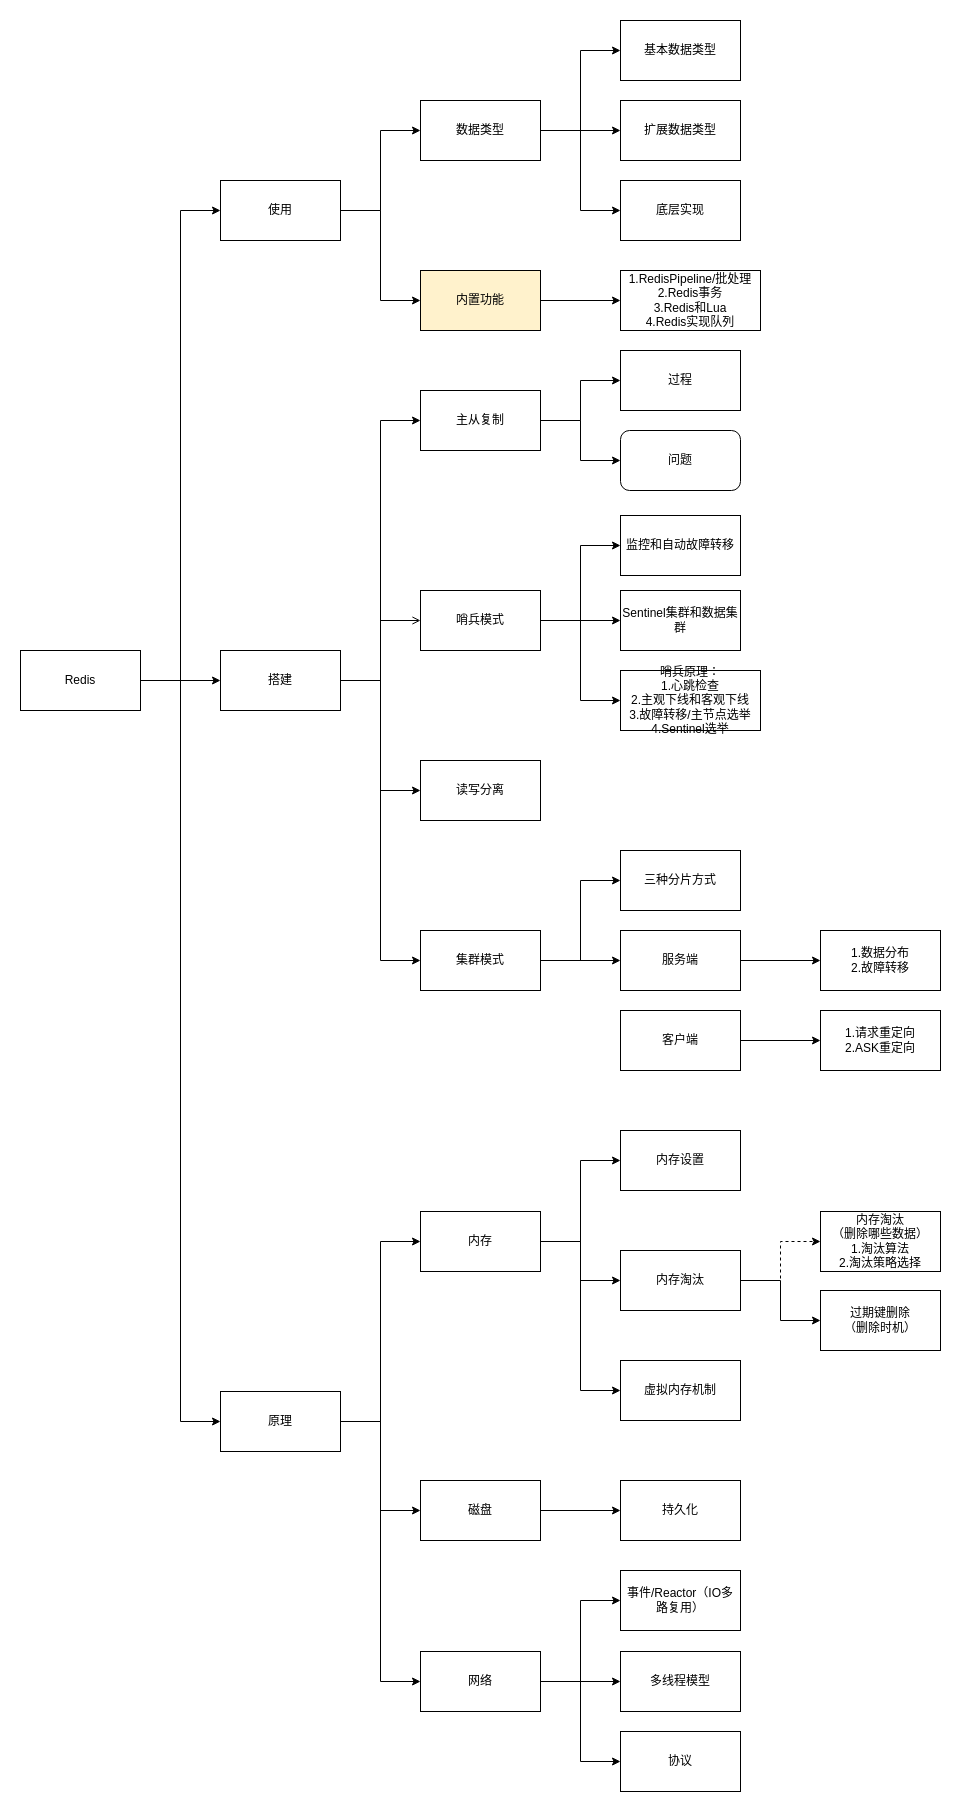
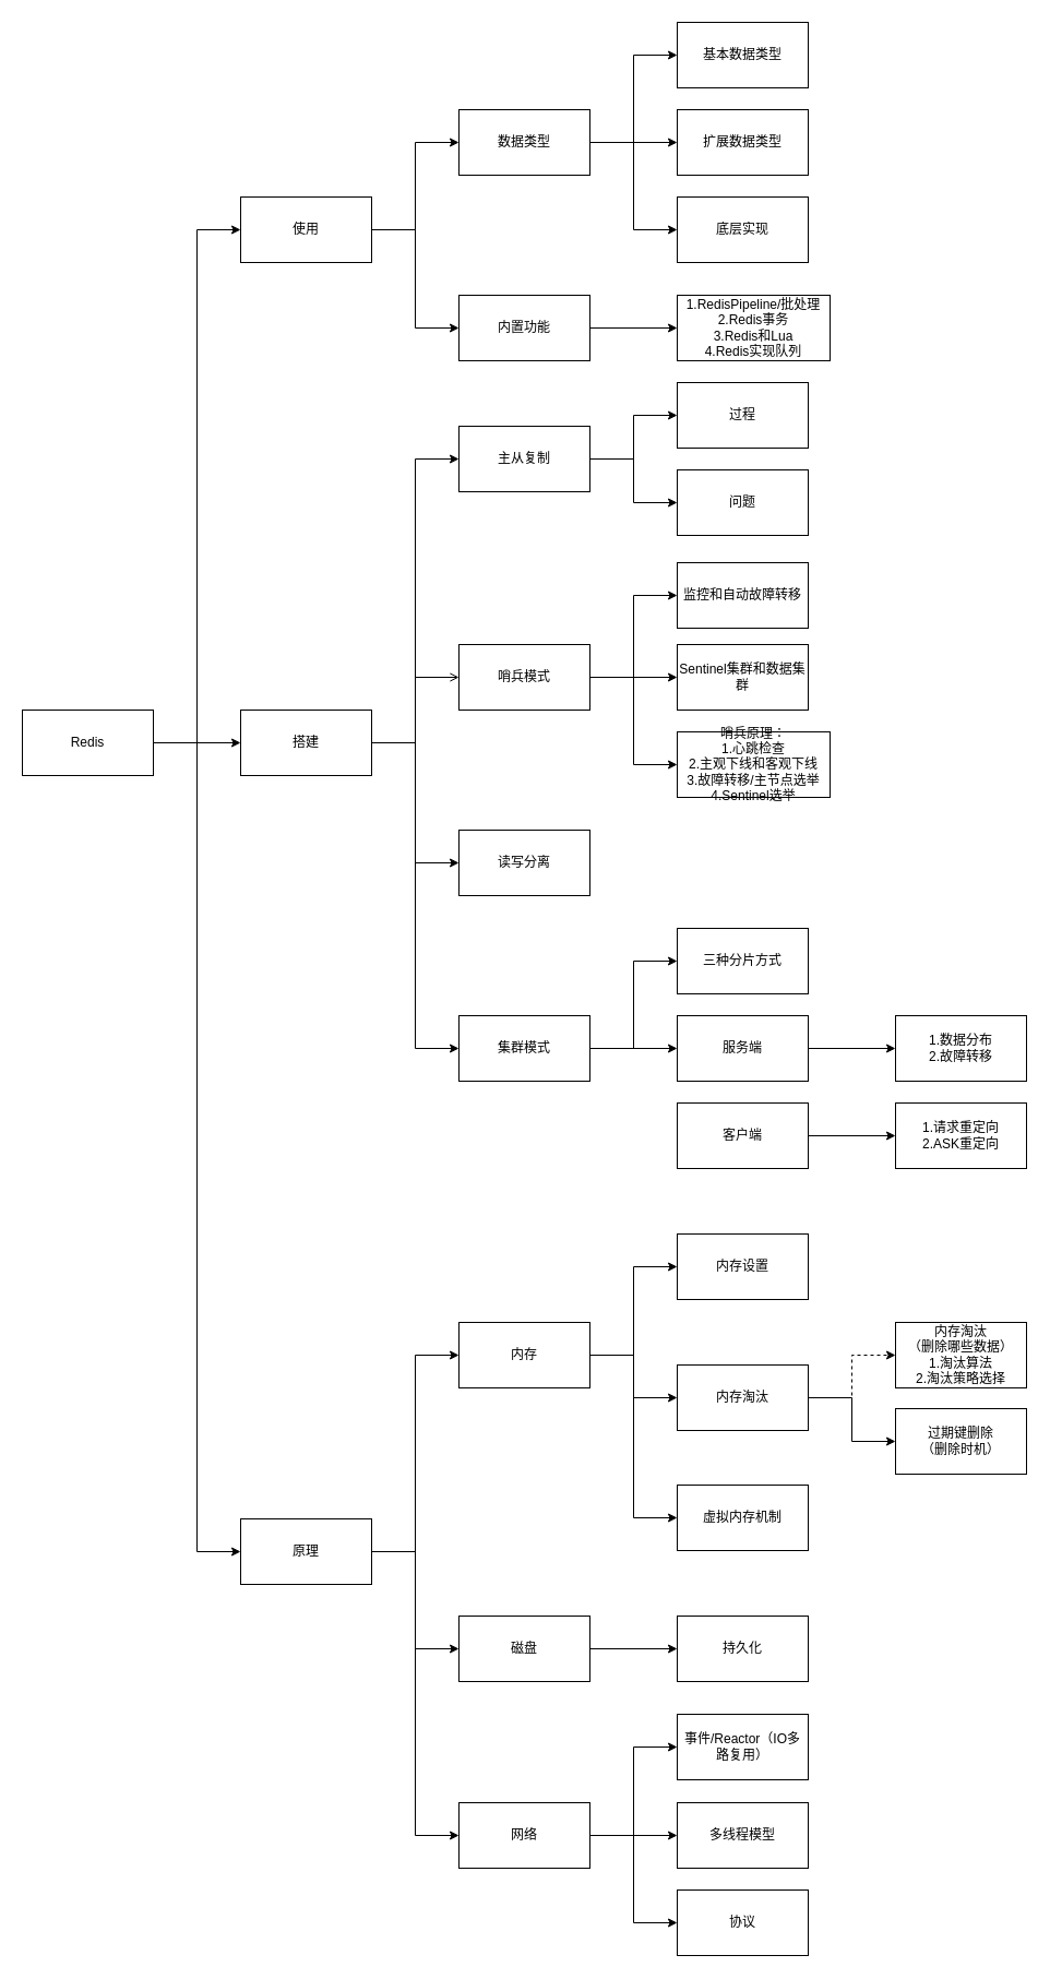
  <mxCell id="0" />
  <mxCell id="1" parent="0" />
  <mxCell id="2" style="edgeStyle=orthogonalEdgeStyle;rounded=0;orthogonalLoop=1;jettySize=auto;html=1;entryX=0;entryY=0.5;entryDx=0;entryDy=0;" parent="1" source="5" target="70" edge="1"><mxGeometry relative="1" as="geometry" /></mxCell>
  <mxCell id="3" style="edgeStyle=orthogonalEdgeStyle;rounded=0;orthogonalLoop=1;jettySize=auto;html=1;entryX=0;entryY=0.5;entryDx=0;entryDy=0;" parent="1" source="5" target="18" edge="1"><mxGeometry relative="1" as="geometry" /></mxCell>
  <mxCell id="4" style="edgeStyle=orthogonalEdgeStyle;rounded=0;orthogonalLoop=1;jettySize=auto;html=1;entryX=0;entryY=0.5;entryDx=0;entryDy=0;" parent="1" source="5" target="13" edge="1"><mxGeometry relative="1" as="geometry" /></mxCell>
  <mxCell id="5" value="Redis" style="rounded=0;whiteSpace=wrap;html=1;" parent="1" vertex="1"><mxGeometry x="20" y="650" width="120" height="60" as="geometry" /></mxCell>
  <mxCell id="6" value="" style="edgeStyle=orthogonalEdgeStyle;rounded=0;orthogonalLoop=1;jettySize=auto;html=1;entryX=0;entryY=0.5;entryDx=0;entryDy=0;" parent="1" source="9" target="21" edge="1"><mxGeometry relative="1" as="geometry" /></mxCell>
  <mxCell id="7" style="edgeStyle=orthogonalEdgeStyle;rounded=0;orthogonalLoop=1;jettySize=auto;html=1;" parent="1" source="9" target="22" edge="1"><mxGeometry relative="1" as="geometry" /></mxCell>
  <mxCell id="8" style="edgeStyle=orthogonalEdgeStyle;rounded=0;orthogonalLoop=1;jettySize=auto;html=1;entryX=0;entryY=0.5;entryDx=0;entryDy=0;" parent="1" source="9" target="23" edge="1"><mxGeometry relative="1" as="geometry" /></mxCell>
  <mxCell id="9" value="数据类型" style="rounded=0;whiteSpace=wrap;html=1;" parent="1" vertex="1"><mxGeometry x="420" y="100" width="120" height="60" as="geometry" /></mxCell>
  <mxCell id="10" value="" style="edgeStyle=orthogonalEdgeStyle;rounded=0;orthogonalLoop=1;jettySize=auto;html=1;entryX=0;entryY=0.5;entryDx=0;entryDy=0;" parent="1" source="13" target="49" edge="1"><mxGeometry relative="1" as="geometry" /></mxCell>
  <mxCell id="11" style="edgeStyle=orthogonalEdgeStyle;rounded=0;orthogonalLoop=1;jettySize=auto;html=1;entryX=0;entryY=0.5;entryDx=0;entryDy=0;" parent="1" source="13" target="57" edge="1"><mxGeometry relative="1" as="geometry" /></mxCell>
  <mxCell id="12" style="edgeStyle=orthogonalEdgeStyle;rounded=0;orthogonalLoop=1;jettySize=auto;html=1;entryX=0;entryY=0.5;entryDx=0;entryDy=0;" parent="1" source="13" target="53" edge="1"><mxGeometry relative="1" as="geometry" /></mxCell>
  <mxCell id="13" value="原理" style="rounded=0;whiteSpace=wrap;html=1;" parent="1" vertex="1"><mxGeometry x="220" y="1391" width="120" height="60" as="geometry" /></mxCell>
  <mxCell id="14" style="edgeStyle=orthogonalEdgeStyle;rounded=0;orthogonalLoop=1;jettySize=auto;html=1;entryX=0;entryY=0.5;entryDx=0;entryDy=0;" parent="1" source="18" target="35" edge="1"><mxGeometry relative="1" as="geometry" /></mxCell>
  <mxCell id="15" style="edgeStyle=orthogonalEdgeStyle;rounded=0;orthogonalLoop=1;jettySize=auto;html=1;entryX=0;entryY=0.5;entryDx=0;entryDy=0;endArrow=open;" parent="1" source="18" target="32" edge="1"><mxGeometry relative="1" as="geometry" /></mxCell>
  <mxCell id="16" style="edgeStyle=orthogonalEdgeStyle;rounded=0;orthogonalLoop=1;jettySize=auto;html=1;entryX=0;entryY=0.5;entryDx=0;entryDy=0;" parent="1" source="18" target="28" edge="1"><mxGeometry relative="1" as="geometry" /></mxCell>
  <mxCell id="17" style="edgeStyle=orthogonalEdgeStyle;rounded=0;orthogonalLoop=1;jettySize=auto;html=1;entryX=0;entryY=0.5;entryDx=0;entryDy=0;" parent="1" source="18" target="27" edge="1"><mxGeometry relative="1" as="geometry" /></mxCell>
  <mxCell id="18" value="搭建" style="rounded=0;whiteSpace=wrap;html=1;" parent="1" vertex="1"><mxGeometry x="220" y="650" width="120" height="60" as="geometry" /></mxCell>
  <mxCell id="19" value="" style="edgeStyle=orthogonalEdgeStyle;rounded=0;orthogonalLoop=1;jettySize=auto;html=1;" parent="1" source="20" target="24" edge="1"><mxGeometry relative="1" as="geometry" /></mxCell>
- <mxCell id="20" value="内置功能" style="rounded=0;whiteSpace=wrap;html=1;fillColor=#fff2cc;" parent="1" vertex="1"><mxGeometry x="420" y="270" width="120" height="60" as="geometry" /></mxCell>
+ <mxCell id="20" value="内置功能" style="rounded=0;whiteSpace=wrap;html=1;" parent="1" vertex="1"><mxGeometry x="420" y="270" width="120" height="60" as="geometry" /></mxCell>
  <mxCell id="21" value="基本数据类型" style="rounded=0;whiteSpace=wrap;html=1;" parent="1" vertex="1"><mxGeometry x="620" y="20" width="120" height="60" as="geometry" /></mxCell>
  <mxCell id="22" value="扩展数据类型" style="rounded=0;whiteSpace=wrap;html=1;" parent="1" vertex="1"><mxGeometry x="620" y="100" width="120" height="60" as="geometry" /></mxCell>
  <mxCell id="23" value="底层实现" style="rounded=0;whiteSpace=wrap;html=1;" parent="1" vertex="1"><mxGeometry x="620" y="180" width="120" height="60" as="geometry" /></mxCell>
  <mxCell id="24" value="&lt;div&gt;1.RedisPipeline/批处理&lt;/div&gt;&lt;div&gt;2.Redis事务&lt;/div&gt;&lt;div&gt;3.Redis和Lua&lt;/div&gt;&lt;div&gt;4.Redis实现队列&lt;/div&gt;" style="rounded=0;whiteSpace=wrap;html=1;" parent="1" vertex="1"><mxGeometry x="620" y="270" width="140" height="60" as="geometry" /></mxCell>
  <mxCell id="25" value="" style="edgeStyle=orthogonalEdgeStyle;rounded=0;orthogonalLoop=1;jettySize=auto;html=1;entryX=0;entryY=0.5;entryDx=0;entryDy=0;" parent="1" source="27" target="41" edge="1"><mxGeometry relative="1" as="geometry" /></mxCell>
  <mxCell id="26" style="edgeStyle=orthogonalEdgeStyle;rounded=0;orthogonalLoop=1;jettySize=auto;html=1;" parent="1" source="27" target="43" edge="1"><mxGeometry relative="1" as="geometry" /></mxCell>
  <mxCell id="27" value="集群模式" style="rounded=0;whiteSpace=wrap;html=1;" parent="1" vertex="1"><mxGeometry x="420" y="930" width="120" height="60" as="geometry" /></mxCell>
  <mxCell id="28" value="读写分离" style="rounded=0;whiteSpace=wrap;html=1;" parent="1" vertex="1"><mxGeometry x="420" y="760" width="120" height="60" as="geometry" /></mxCell>
  <mxCell id="29" value="" style="edgeStyle=orthogonalEdgeStyle;rounded=0;orthogonalLoop=1;jettySize=auto;html=1;entryX=0;entryY=0.5;entryDx=0;entryDy=0;" parent="1" source="32" target="38" edge="1"><mxGeometry relative="1" as="geometry" /></mxCell>
  <mxCell id="30" style="edgeStyle=orthogonalEdgeStyle;rounded=0;orthogonalLoop=1;jettySize=auto;html=1;" parent="1" source="32" target="40" edge="1"><mxGeometry relative="1" as="geometry" /></mxCell>
  <mxCell id="31" style="edgeStyle=orthogonalEdgeStyle;rounded=0;orthogonalLoop=1;jettySize=auto;html=1;entryX=0;entryY=0.5;entryDx=0;entryDy=0;" parent="1" source="32" target="39" edge="1"><mxGeometry relative="1" as="geometry" /></mxCell>
  <mxCell id="32" value="哨兵模式" style="rounded=0;whiteSpace=wrap;html=1;" parent="1" vertex="1"><mxGeometry x="420" y="590" width="120" height="60" as="geometry" /></mxCell>
  <mxCell id="33" value="" style="edgeStyle=orthogonalEdgeStyle;rounded=0;orthogonalLoop=1;jettySize=auto;html=1;" parent="1" source="35" target="36" edge="1"><mxGeometry relative="1" as="geometry" /></mxCell>
  <mxCell id="34" style="edgeStyle=orthogonalEdgeStyle;rounded=0;orthogonalLoop=1;jettySize=auto;html=1;entryX=0;entryY=0.5;entryDx=0;entryDy=0;" parent="1" source="35" target="37" edge="1"><mxGeometry relative="1" as="geometry" /></mxCell>
  <mxCell id="35" value="主从复制" style="rounded=0;whiteSpace=wrap;html=1;" parent="1" vertex="1"><mxGeometry x="420" y="390" width="120" height="60" as="geometry" /></mxCell>
  <mxCell id="36" value="过程" style="rounded=0;whiteSpace=wrap;html=1;" parent="1" vertex="1"><mxGeometry x="620" y="350" width="120" height="60" as="geometry" /></mxCell>
- <mxCell id="37" value="问题" style="whiteSpace=wrap;html=1;rounded=1;" parent="1" vertex="1"><mxGeometry x="620" y="430" width="120" height="60" as="geometry" /></mxCell>
+ <mxCell id="37" value="问题" style="rounded=0;whiteSpace=wrap;html=1;" parent="1" vertex="1"><mxGeometry x="620" y="430" width="120" height="60" as="geometry" /></mxCell>
  <mxCell id="38" value="监控和自动故障转移" style="rounded=0;whiteSpace=wrap;html=1;" parent="1" vertex="1"><mxGeometry x="620" y="515" width="120" height="60" as="geometry" /></mxCell>
  <mxCell id="39" value="&lt;div&gt;哨兵原理：&lt;/div&gt;&lt;div&gt;1.心跳检查&lt;/div&gt;&lt;div&gt;2.主观下线和客观下线&lt;/div&gt;&lt;div&gt;3.故障转移/主节点选举&lt;/div&gt;&lt;div&gt;4.Sentinel选举&lt;/div&gt;" style="rounded=0;whiteSpace=wrap;html=1;" parent="1" vertex="1"><mxGeometry x="620" y="670" width="140" height="60" as="geometry" /></mxCell>
  <mxCell id="40" value="Sentinel集群和数据集群" style="rounded=0;whiteSpace=wrap;html=1;" parent="1" vertex="1"><mxGeometry x="620" y="590" width="120" height="60" as="geometry" /></mxCell>
  <mxCell id="41" value="三种分片方式" style="rounded=0;whiteSpace=wrap;html=1;" parent="1" vertex="1"><mxGeometry x="620" y="850" width="120" height="60" as="geometry" /></mxCell>
  <mxCell id="42" value="" style="edgeStyle=orthogonalEdgeStyle;rounded=0;orthogonalLoop=1;jettySize=auto;html=1;" parent="1" source="43" target="46" edge="1"><mxGeometry relative="1" as="geometry" /></mxCell>
  <mxCell id="43" value="服务端" style="rounded=0;whiteSpace=wrap;html=1;" parent="1" vertex="1"><mxGeometry x="620" y="930" width="120" height="60" as="geometry" /></mxCell>
  <mxCell id="44" value="" style="edgeStyle=orthogonalEdgeStyle;rounded=0;orthogonalLoop=1;jettySize=auto;html=1;" parent="1" source="45" target="47" edge="1"><mxGeometry relative="1" as="geometry" /></mxCell>
  <mxCell id="45" value="客户端" style="rounded=0;whiteSpace=wrap;html=1;" parent="1" vertex="1"><mxGeometry x="620" y="1010" width="120" height="60" as="geometry" /></mxCell>
  <mxCell id="46" value="&lt;div&gt;1.数据分布&lt;/div&gt;&lt;div&gt;2.故障转移&lt;/div&gt;" style="rounded=0;whiteSpace=wrap;html=1;" parent="1" vertex="1"><mxGeometry x="820" y="930" width="120" height="60" as="geometry" /></mxCell>
  <mxCell id="47" value="&lt;div&gt;1.请求重定向&lt;/div&gt;&lt;div&gt;2.ASK重定向&lt;/div&gt;" style="rounded=0;whiteSpace=wrap;html=1;" parent="1" vertex="1"><mxGeometry x="820" y="1010" width="120" height="60" as="geometry" /></mxCell>
  <mxCell id="48" value="" style="edgeStyle=orthogonalEdgeStyle;rounded=0;orthogonalLoop=1;jettySize=auto;html=1;" parent="1" source="49" target="66" edge="1"><mxGeometry relative="1" as="geometry" /></mxCell>
  <mxCell id="49" value="磁盘" style="rounded=0;whiteSpace=wrap;html=1;" parent="1" vertex="1"><mxGeometry x="420" y="1480" width="120" height="60" as="geometry" /></mxCell>
  <mxCell id="50" style="edgeStyle=orthogonalEdgeStyle;rounded=0;orthogonalLoop=1;jettySize=auto;html=1;entryX=0;entryY=0.5;entryDx=0;entryDy=0;" parent="1" source="53" target="65" edge="1"><mxGeometry relative="1" as="geometry"><Array as="points"><mxPoint x="580" y="1681" /><mxPoint x="580" y="1600" /></Array></mxGeometry></mxCell>
  <mxCell id="51" style="edgeStyle=orthogonalEdgeStyle;rounded=0;orthogonalLoop=1;jettySize=auto;html=1;" parent="1" source="53" target="63" edge="1"><mxGeometry relative="1" as="geometry" /></mxCell>
  <mxCell id="52" style="edgeStyle=orthogonalEdgeStyle;rounded=0;orthogonalLoop=1;jettySize=auto;html=1;entryX=0;entryY=0.5;entryDx=0;entryDy=0;" parent="1" source="53" target="64" edge="1"><mxGeometry relative="1" as="geometry" /></mxCell>
  <mxCell id="53" value="网络" style="rounded=0;whiteSpace=wrap;html=1;" parent="1" vertex="1"><mxGeometry x="420" y="1651" width="120" height="60" as="geometry" /></mxCell>
  <mxCell id="54" style="edgeStyle=orthogonalEdgeStyle;rounded=0;orthogonalLoop=1;jettySize=auto;html=1;entryX=0;entryY=0.5;entryDx=0;entryDy=0;" parent="1" source="57" target="62" edge="1"><mxGeometry relative="1" as="geometry" /></mxCell>
  <mxCell id="55" style="edgeStyle=orthogonalEdgeStyle;rounded=0;orthogonalLoop=1;jettySize=auto;html=1;entryX=0;entryY=0.5;entryDx=0;entryDy=0;" parent="1" source="57" target="60" edge="1"><mxGeometry relative="1" as="geometry" /></mxCell>
  <mxCell id="56" style="edgeStyle=orthogonalEdgeStyle;rounded=0;orthogonalLoop=1;jettySize=auto;html=1;entryX=0;entryY=0.5;entryDx=0;entryDy=0;" parent="1" source="57" target="61" edge="1"><mxGeometry relative="1" as="geometry" /></mxCell>
  <mxCell id="57" value="内存" style="rounded=0;whiteSpace=wrap;html=1;" parent="1" vertex="1"><mxGeometry x="420" y="1211" width="120" height="60" as="geometry" /></mxCell>
  <mxCell id="58" value="" style="edgeStyle=orthogonalEdgeStyle;rounded=0;orthogonalLoop=1;jettySize=auto;html=1;dashed=1;" parent="1" source="60" target="67" edge="1"><mxGeometry relative="1" as="geometry" /></mxCell>
  <mxCell id="59" style="edgeStyle=orthogonalEdgeStyle;rounded=0;orthogonalLoop=1;jettySize=auto;html=1;entryX=0;entryY=0.5;entryDx=0;entryDy=0;" edge="1" parent="1" source="60" target="71"><mxGeometry relative="1" as="geometry" /></mxCell>
  <mxCell id="60" value="内存淘汰" style="rounded=0;whiteSpace=wrap;html=1;" parent="1" vertex="1"><mxGeometry x="620" y="1250" width="120" height="60" as="geometry" /></mxCell>
  <mxCell id="61" value="虚拟内存机制" style="rounded=0;whiteSpace=wrap;html=1;" parent="1" vertex="1"><mxGeometry x="620" y="1360" width="120" height="60" as="geometry" /></mxCell>
  <mxCell id="62" value="内存设置" style="rounded=0;whiteSpace=wrap;html=1;" parent="1" vertex="1"><mxGeometry x="620" y="1130" width="120" height="60" as="geometry" /></mxCell>
  <mxCell id="63" value="多线程模型" style="rounded=0;whiteSpace=wrap;html=1;" parent="1" vertex="1"><mxGeometry x="620" y="1651" width="120" height="60" as="geometry" /></mxCell>
  <mxCell id="64" value="协议" style="rounded=0;whiteSpace=wrap;html=1;" parent="1" vertex="1"><mxGeometry x="620" y="1731" width="120" height="60" as="geometry" /></mxCell>
  <mxCell id="65" value="事件/Reactor（IO多路复用）" style="rounded=0;whiteSpace=wrap;html=1;" parent="1" vertex="1"><mxGeometry x="620" y="1570" width="120" height="60" as="geometry" /></mxCell>
  <mxCell id="66" value="持久化" style="rounded=0;whiteSpace=wrap;html=1;" parent="1" vertex="1"><mxGeometry x="620" y="1480" width="120" height="60" as="geometry" /></mxCell>
  <mxCell id="67" value="&lt;div&gt;内存淘汰&lt;br&gt;（删除哪些数据）&lt;br&gt;&lt;/div&gt;&lt;div&gt;1.淘汰算法&lt;/div&gt;&lt;div&gt;2.淘汰策略选择&lt;/div&gt;" style="rounded=0;whiteSpace=wrap;html=1;" parent="1" vertex="1"><mxGeometry x="820" y="1211" width="120" height="60" as="geometry" /></mxCell>
  <mxCell id="68" style="edgeStyle=orthogonalEdgeStyle;rounded=0;orthogonalLoop=1;jettySize=auto;html=1;entryX=0;entryY=0.5;entryDx=0;entryDy=0;" edge="1" parent="1" source="70" target="9"><mxGeometry relative="1" as="geometry" /></mxCell>
  <mxCell id="69" style="edgeStyle=orthogonalEdgeStyle;rounded=0;orthogonalLoop=1;jettySize=auto;html=1;entryX=0;entryY=0.5;entryDx=0;entryDy=0;" edge="1" parent="1" source="70" target="20"><mxGeometry relative="1" as="geometry" /></mxCell>
  <mxCell id="70" value="使用" style="rounded=0;whiteSpace=wrap;html=1;" vertex="1" parent="1"><mxGeometry x="220" y="180" width="120" height="60" as="geometry" /></mxCell>
  <mxCell id="71" value="过期键删除&lt;br&gt;（删除时机）" style="rounded=0;whiteSpace=wrap;html=1;" vertex="1" parent="1"><mxGeometry x="820" y="1290" width="120" height="60" as="geometry" /></mxCell>
